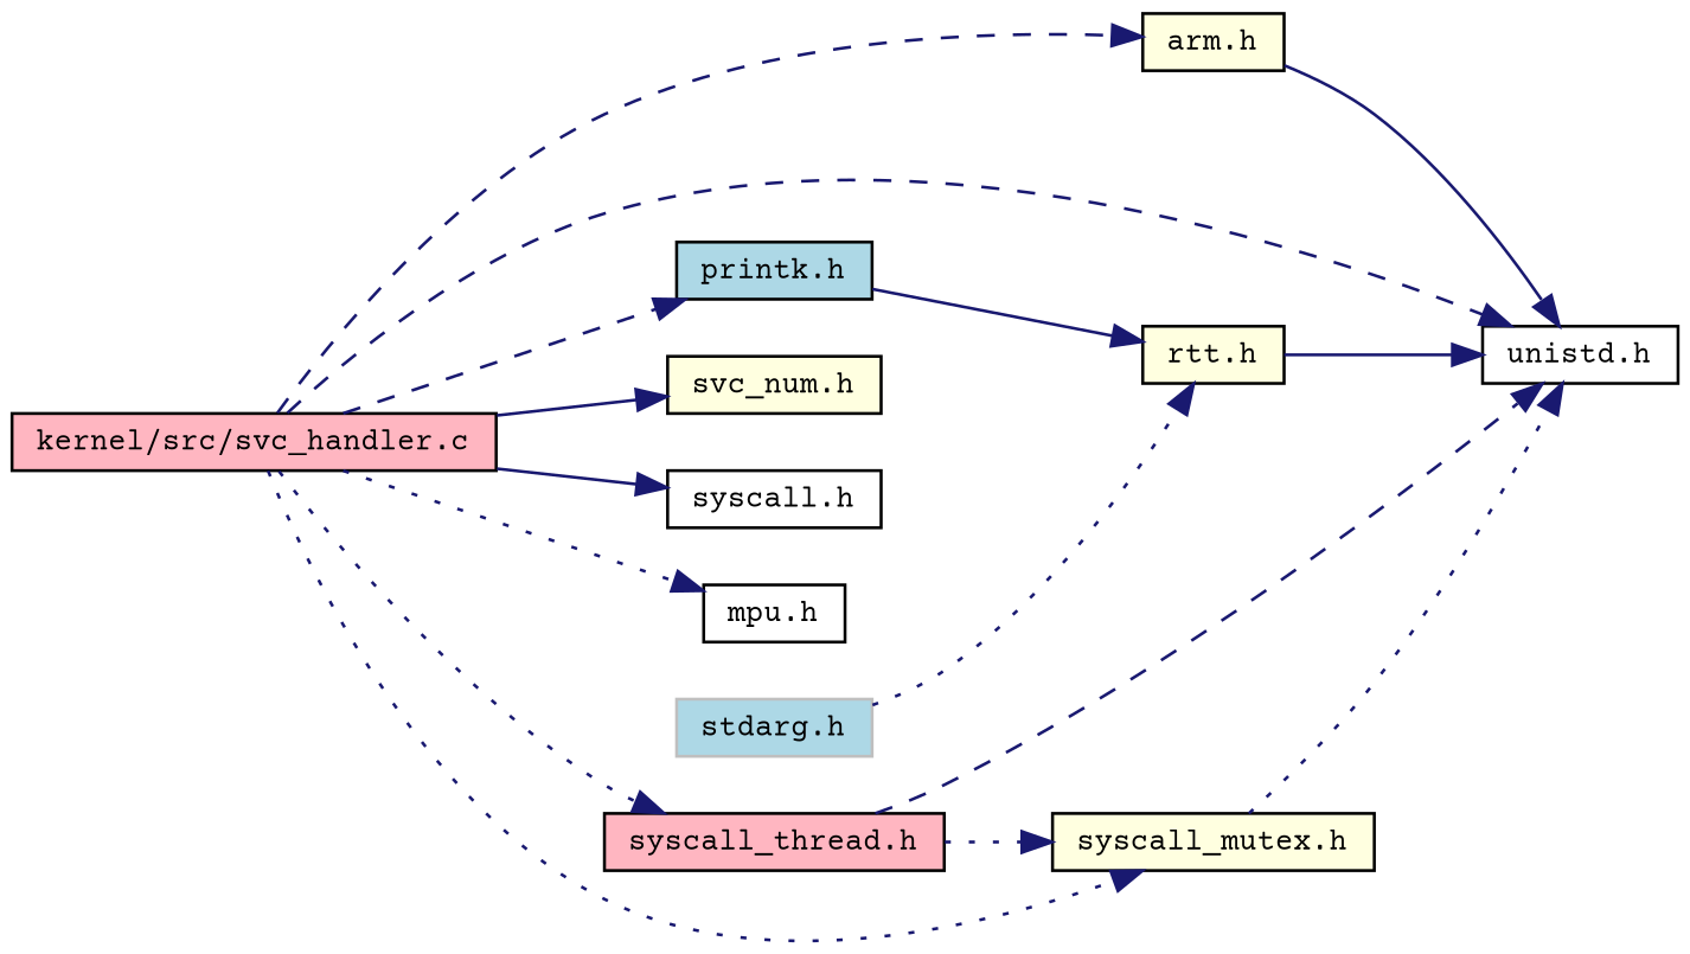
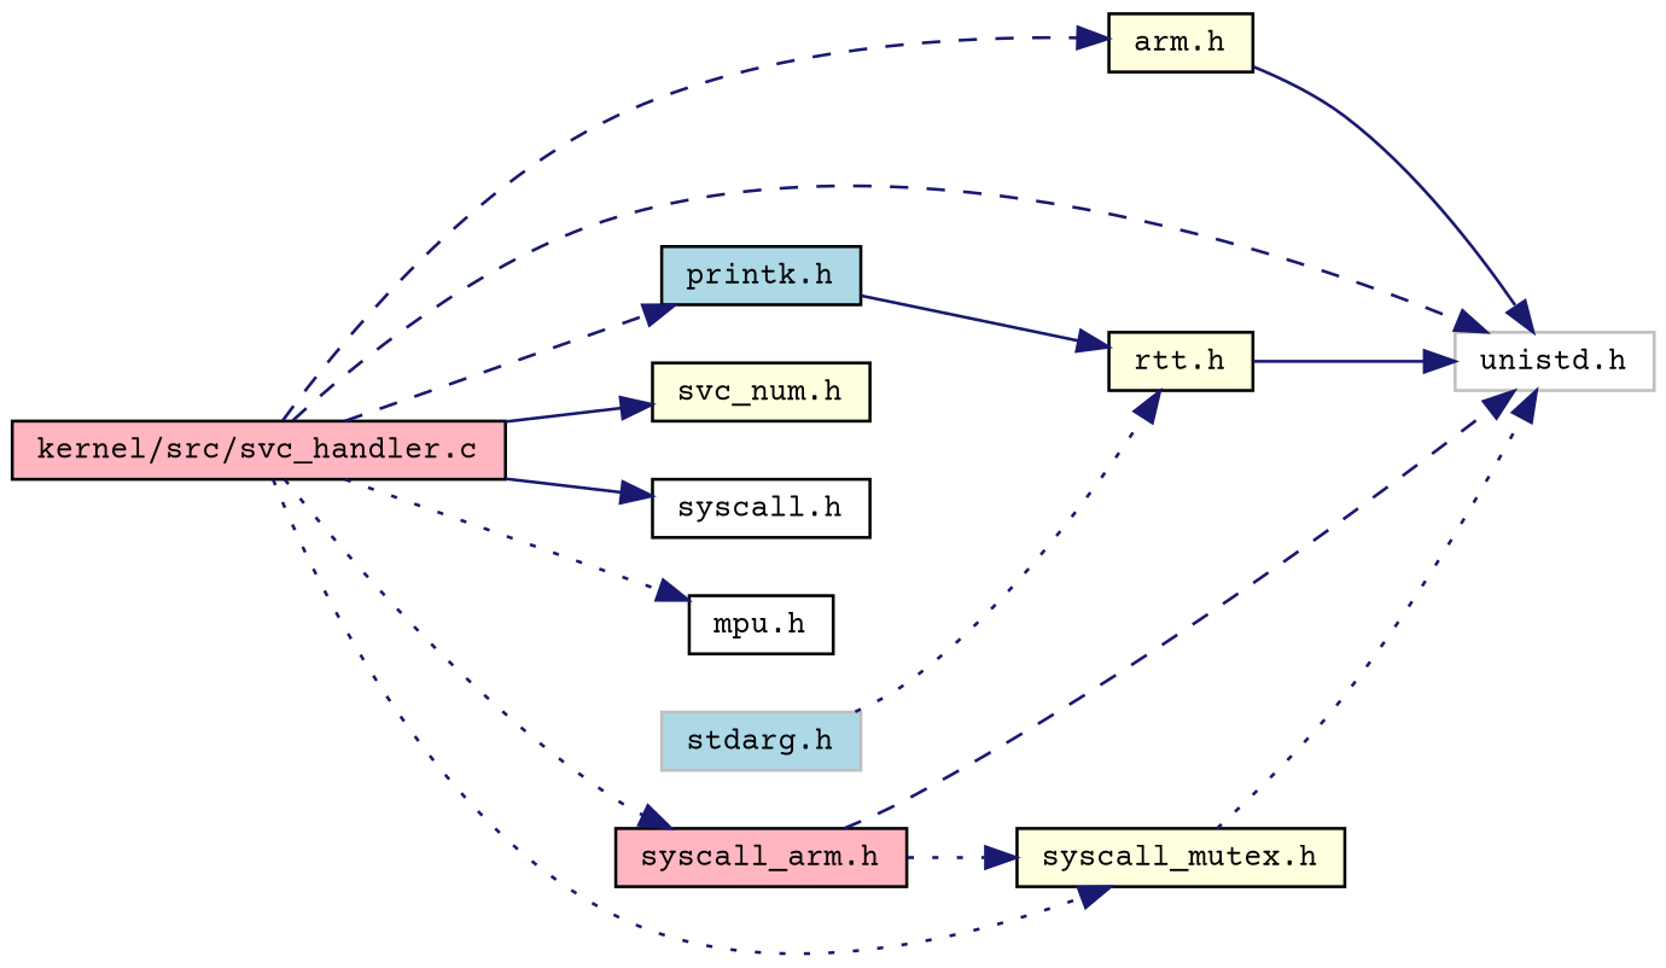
  digraph {
    fontname="Courier Prime"
    rankdir=LR
    node [color=black fillcolor=lightyellow fontname="Courier Prime" fontsize=10 shape=record style=filled]
    edge [color=midnightblue fontname="Courier Prime" fontsize=10 labelfontname=Helvetica labelfontsize=10 style=dotted]
    n1 [fillcolor=lightpink fontcolor=black height=0.2 label="kernel/src/svc_handler.c" width=0.4]
    n2 [height=0.2 label="arm.h" width=0.4]
-   n3 [fillcolor=white height=0.2 label="unistd.h" width=0.4]
+   n3 [color=grey75 fillcolor=white height=0.2 label="unistd.h" width=0.4]
    n4 [fillcolor=lightblue height=0.2 label="printk.h" width=0.4]
    n5 [height=0.2 label="svc_num.h" width=0.4]
    n6 [fillcolor=white height=0.2 label="syscall.h" width=0.4]
    n7 [fillcolor=white height=0.2 label="mpu.h" width=0.4]
-   n8 [fillcolor=lightpink height=0.2 label="syscall_thread.h" width=0.4]
+   n8 [fillcolor=lightpink height=0.2 label="syscall_arm.h" width=0.4]
    n9 [height=0.2 label="syscall_mutex.h" width=0.4]
    n10 [height=0.2 label="rtt.h" width=0.4]
    n11 [color=grey75 fillcolor=lightblue height=0.2 label="stdarg.h" width=0.4]
    n1 -> n2 [style=dashed]
    n1 -> n3 [style=dashed]
    n1 -> n4 [style=dashed]
    n1 -> n5 [style=solid]
    n1 -> n6 [style=solid]
    n1 -> n7
    n1 -> n8
    n1 -> n9
    n2 -> n3 [style=solid]
    n4 -> n10 [style=solid]
    n8 -> n3 [style=dashed]
    n8 -> n9
    n9 -> n3
    n10 -> n3 [style=solid]
    n11 -> n10
  }
